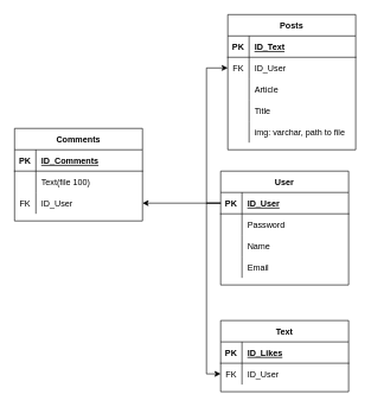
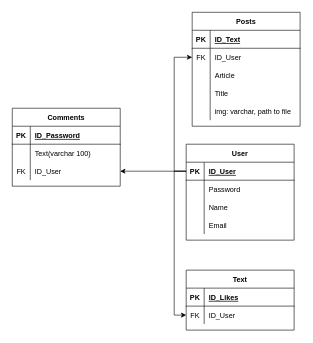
  <mxCell id="0" />
  <mxCell id="1" parent="0" />
  <mxCell id="2" value="User" style="shape=table;startSize=30;container=1;collapsible=1;childLayout=tableLayout;fixedRows=1;rowLines=0;fontStyle=1;align=center;resizeLast=1;" vertex="1" parent="1"><mxGeometry x="310" y="240" width="180" height="160" as="geometry" /></mxCell>
  <mxCell id="3" value="" style="shape=tableRow;horizontal=0;startSize=0;swimlaneHead=0;swimlaneBody=0;fillColor=none;collapsible=0;dropTarget=0;points=[[0,0.5],[1,0.5]];portConstraint=eastwest;top=0;left=0;right=0;bottom=1;" vertex="1" parent="2"><mxGeometry y="30" width="180" height="30" as="geometry" /></mxCell>
  <mxCell id="4" value="PK" style="shape=partialRectangle;connectable=0;fillColor=none;top=0;left=0;bottom=0;right=0;fontStyle=1;overflow=hidden;" vertex="1" parent="3"><mxGeometry width="30" height="30" as="geometry"><mxRectangle width="30" height="30" as="alternateBounds" /></mxGeometry></mxCell>
  <mxCell id="5" value="ID_User" style="shape=partialRectangle;connectable=0;fillColor=none;top=0;left=0;bottom=0;right=0;align=left;spacingLeft=6;fontStyle=5;overflow=hidden;" vertex="1" parent="3"><mxGeometry x="30" width="150" height="30" as="geometry"><mxRectangle width="150" height="30" as="alternateBounds" /></mxGeometry></mxCell>
  <mxCell id="6" value="" style="shape=tableRow;horizontal=0;startSize=0;swimlaneHead=0;swimlaneBody=0;fillColor=none;collapsible=0;dropTarget=0;points=[[0,0.5],[1,0.5]];portConstraint=eastwest;top=0;left=0;right=0;bottom=0;" vertex="1" parent="2"><mxGeometry y="60" width="180" height="30" as="geometry" /></mxCell>
  <mxCell id="7" value="" style="shape=partialRectangle;connectable=0;fillColor=none;top=0;left=0;bottom=0;right=0;editable=1;overflow=hidden;" vertex="1" parent="6"><mxGeometry width="30" height="30" as="geometry"><mxRectangle width="30" height="30" as="alternateBounds" /></mxGeometry></mxCell>
  <mxCell id="8" value="Password" style="shape=partialRectangle;connectable=0;fillColor=none;top=0;left=0;bottom=0;right=0;align=left;spacingLeft=6;overflow=hidden;" vertex="1" parent="6"><mxGeometry x="30" width="150" height="30" as="geometry"><mxRectangle width="150" height="30" as="alternateBounds" /></mxGeometry></mxCell>
  <mxCell id="9" value="" style="shape=tableRow;horizontal=0;startSize=0;swimlaneHead=0;swimlaneBody=0;fillColor=none;collapsible=0;dropTarget=0;points=[[0,0.5],[1,0.5]];portConstraint=eastwest;top=0;left=0;right=0;bottom=0;" vertex="1" parent="2"><mxGeometry y="90" width="180" height="30" as="geometry" /></mxCell>
  <mxCell id="10" value="" style="shape=partialRectangle;connectable=0;fillColor=none;top=0;left=0;bottom=0;right=0;editable=1;overflow=hidden;" vertex="1" parent="9"><mxGeometry width="30" height="30" as="geometry"><mxRectangle width="30" height="30" as="alternateBounds" /></mxGeometry></mxCell>
  <mxCell id="11" value="Name" style="shape=partialRectangle;connectable=0;fillColor=none;top=0;left=0;bottom=0;right=0;align=left;spacingLeft=6;overflow=hidden;" vertex="1" parent="9"><mxGeometry x="30" width="150" height="30" as="geometry"><mxRectangle width="150" height="30" as="alternateBounds" /></mxGeometry></mxCell>
  <mxCell id="12" value="" style="shape=tableRow;horizontal=0;startSize=0;swimlaneHead=0;swimlaneBody=0;fillColor=none;collapsible=0;dropTarget=0;points=[[0,0.5],[1,0.5]];portConstraint=eastwest;top=0;left=0;right=0;bottom=0;" vertex="1" parent="2"><mxGeometry y="120" width="180" height="30" as="geometry" /></mxCell>
  <mxCell id="13" value="" style="shape=partialRectangle;connectable=0;fillColor=none;top=0;left=0;bottom=0;right=0;editable=1;overflow=hidden;" vertex="1" parent="12"><mxGeometry width="30" height="30" as="geometry"><mxRectangle width="30" height="30" as="alternateBounds" /></mxGeometry></mxCell>
  <mxCell id="14" value="Email" style="shape=partialRectangle;connectable=0;fillColor=none;top=0;left=0;bottom=0;right=0;align=left;spacingLeft=6;overflow=hidden;" vertex="1" parent="12"><mxGeometry x="30" width="150" height="30" as="geometry"><mxRectangle width="150" height="30" as="alternateBounds" /></mxGeometry></mxCell>
  <mxCell id="15" value="Text" style="shape=table;startSize=30;container=1;collapsible=1;childLayout=tableLayout;fixedRows=1;rowLines=0;fontStyle=1;align=center;resizeLast=1;" vertex="1" parent="1"><mxGeometry x="310" y="450" width="180" height="100" as="geometry" /></mxCell>
  <mxCell id="16" value="" style="shape=tableRow;horizontal=0;startSize=0;swimlaneHead=0;swimlaneBody=0;fillColor=none;collapsible=0;dropTarget=0;points=[[0,0.5],[1,0.5]];portConstraint=eastwest;top=0;left=0;right=0;bottom=1;" vertex="1" parent="15"><mxGeometry y="30" width="180" height="30" as="geometry" /></mxCell>
  <mxCell id="17" value="PK" style="shape=partialRectangle;connectable=0;fillColor=none;top=0;left=0;bottom=0;right=0;fontStyle=1;overflow=hidden;" vertex="1" parent="16"><mxGeometry width="30" height="30" as="geometry"><mxRectangle width="30" height="30" as="alternateBounds" /></mxGeometry></mxCell>
  <mxCell id="18" value="ID_Likes" style="shape=partialRectangle;connectable=0;fillColor=none;top=0;left=0;bottom=0;right=0;align=left;spacingLeft=6;fontStyle=5;overflow=hidden;" vertex="1" parent="16"><mxGeometry x="30" width="150" height="30" as="geometry"><mxRectangle width="150" height="30" as="alternateBounds" /></mxGeometry></mxCell>
  <mxCell id="19" value="" style="shape=tableRow;horizontal=0;startSize=0;swimlaneHead=0;swimlaneBody=0;fillColor=none;collapsible=0;dropTarget=0;points=[[0,0.5],[1,0.5]];portConstraint=eastwest;top=0;left=0;right=0;bottom=0;" vertex="1" parent="15"><mxGeometry y="60" width="180" height="30" as="geometry" /></mxCell>
  <mxCell id="20" value="FK" style="shape=partialRectangle;connectable=0;fillColor=none;top=0;left=0;bottom=0;right=0;editable=1;overflow=hidden;" vertex="1" parent="19"><mxGeometry width="30" height="30" as="geometry"><mxRectangle width="30" height="30" as="alternateBounds" /></mxGeometry></mxCell>
  <mxCell id="21" value="ID_User" style="shape=partialRectangle;connectable=0;fillColor=none;top=0;left=0;bottom=0;right=0;align=left;spacingLeft=6;overflow=hidden;" vertex="1" parent="19"><mxGeometry x="30" width="150" height="30" as="geometry"><mxRectangle width="150" height="30" as="alternateBounds" /></mxGeometry></mxCell>
  <mxCell id="22" value="Comments" style="shape=table;startSize=30;container=1;collapsible=1;childLayout=tableLayout;fixedRows=1;rowLines=0;fontStyle=1;align=center;resizeLast=1;" vertex="1" parent="1"><mxGeometry x="20" y="180" width="180" height="130" as="geometry" /></mxCell>
  <mxCell id="23" value="" style="shape=tableRow;horizontal=0;startSize=0;swimlaneHead=0;swimlaneBody=0;fillColor=none;collapsible=0;dropTarget=0;points=[[0,0.5],[1,0.5]];portConstraint=eastwest;top=0;left=0;right=0;bottom=1;" vertex="1" parent="22"><mxGeometry y="30" width="180" height="30" as="geometry" /></mxCell>
  <mxCell id="24" value="PK" style="shape=partialRectangle;connectable=0;fillColor=none;top=0;left=0;bottom=0;right=0;fontStyle=1;overflow=hidden;" vertex="1" parent="23"><mxGeometry width="30" height="30" as="geometry"><mxRectangle width="30" height="30" as="alternateBounds" /></mxGeometry></mxCell>
- <mxCell id="25" value="ID_Comments" style="shape=partialRectangle;connectable=0;fillColor=none;top=0;left=0;bottom=0;right=0;align=left;spacingLeft=6;fontStyle=5;overflow=hidden;" vertex="1" parent="23"><mxGeometry x="30" width="150" height="30" as="geometry"><mxRectangle width="150" height="30" as="alternateBounds" /></mxGeometry></mxCell>
+ <mxCell id="25" value="ID_Password" style="shape=partialRectangle;connectable=0;fillColor=none;top=0;left=0;bottom=0;right=0;align=left;spacingLeft=6;fontStyle=5;overflow=hidden;" vertex="1" parent="23"><mxGeometry x="30" width="150" height="30" as="geometry"><mxRectangle width="150" height="30" as="alternateBounds" /></mxGeometry></mxCell>
  <mxCell id="26" value="" style="shape=tableRow;horizontal=0;startSize=0;swimlaneHead=0;swimlaneBody=0;fillColor=none;collapsible=0;dropTarget=0;points=[[0,0.5],[1,0.5]];portConstraint=eastwest;top=0;left=0;right=0;bottom=0;" vertex="1" parent="22"><mxGeometry y="60" width="180" height="30" as="geometry" /></mxCell>
  <mxCell id="27" value="" style="shape=partialRectangle;connectable=0;fillColor=none;top=0;left=0;bottom=0;right=0;editable=1;overflow=hidden;" vertex="1" parent="26"><mxGeometry width="30" height="30" as="geometry"><mxRectangle width="30" height="30" as="alternateBounds" /></mxGeometry></mxCell>
- <mxCell id="28" value="Text(file 100)" style="shape=partialRectangle;connectable=0;fillColor=none;top=0;left=0;bottom=0;right=0;align=left;spacingLeft=6;overflow=hidden;" vertex="1" parent="26"><mxGeometry x="30" width="150" height="30" as="geometry"><mxRectangle width="150" height="30" as="alternateBounds" /></mxGeometry></mxCell>
+ <mxCell id="28" value="Text(varchar 100)" style="shape=partialRectangle;connectable=0;fillColor=none;top=0;left=0;bottom=0;right=0;align=left;spacingLeft=6;overflow=hidden;" vertex="1" parent="26"><mxGeometry x="30" width="150" height="30" as="geometry"><mxRectangle width="150" height="30" as="alternateBounds" /></mxGeometry></mxCell>
  <mxCell id="29" value="" style="shape=tableRow;horizontal=0;startSize=0;swimlaneHead=0;swimlaneBody=0;fillColor=none;collapsible=0;dropTarget=0;points=[[0,0.5],[1,0.5]];portConstraint=eastwest;top=0;left=0;right=0;bottom=0;strokeColor=default;" vertex="1" parent="22"><mxGeometry y="90" width="180" height="30" as="geometry" /></mxCell>
  <mxCell id="30" value="FK" style="shape=partialRectangle;connectable=0;fillColor=none;top=0;left=0;bottom=0;right=0;editable=1;overflow=hidden;" vertex="1" parent="29"><mxGeometry width="30" height="30" as="geometry"><mxRectangle width="30" height="30" as="alternateBounds" /></mxGeometry></mxCell>
  <mxCell id="31" value="ID_User" style="shape=partialRectangle;connectable=0;fillColor=none;top=0;left=0;bottom=0;right=0;align=left;spacingLeft=6;overflow=hidden;fontStyle=0" vertex="1" parent="29"><mxGeometry x="30" width="150" height="30" as="geometry"><mxRectangle width="150" height="30" as="alternateBounds" /></mxGeometry></mxCell>
  <mxCell id="32" value="Posts" style="shape=table;startSize=30;container=1;collapsible=1;childLayout=tableLayout;fixedRows=1;rowLines=0;fontStyle=1;align=center;resizeLast=1;" vertex="1" parent="1"><mxGeometry x="320" y="20" width="180" height="190" as="geometry" /></mxCell>
  <mxCell id="33" value="" style="shape=tableRow;horizontal=0;startSize=0;swimlaneHead=0;swimlaneBody=0;fillColor=none;collapsible=0;dropTarget=0;points=[[0,0.5],[1,0.5]];portConstraint=eastwest;top=0;left=0;right=0;bottom=1;" vertex="1" parent="32"><mxGeometry y="30" width="180" height="30" as="geometry" /></mxCell>
  <mxCell id="34" value="PK" style="shape=partialRectangle;connectable=0;fillColor=none;top=0;left=0;bottom=0;right=0;fontStyle=1;overflow=hidden;" vertex="1" parent="33"><mxGeometry width="30" height="30" as="geometry"><mxRectangle width="30" height="30" as="alternateBounds" /></mxGeometry></mxCell>
  <mxCell id="35" value="ID_Text" style="shape=partialRectangle;connectable=0;fillColor=none;top=0;left=0;bottom=0;right=0;align=left;spacingLeft=6;fontStyle=5;overflow=hidden;" vertex="1" parent="33"><mxGeometry x="30" width="150" height="30" as="geometry"><mxRectangle width="150" height="30" as="alternateBounds" /></mxGeometry></mxCell>
  <mxCell id="36" value="" style="shape=tableRow;horizontal=0;startSize=0;swimlaneHead=0;swimlaneBody=0;fillColor=none;collapsible=0;dropTarget=0;points=[[0,0.5],[1,0.5]];portConstraint=eastwest;top=0;left=0;right=0;bottom=0;" vertex="1" parent="32"><mxGeometry y="60" width="180" height="30" as="geometry" /></mxCell>
  <mxCell id="37" value="FK" style="shape=partialRectangle;connectable=0;fillColor=none;top=0;left=0;bottom=0;right=0;editable=1;overflow=hidden;" vertex="1" parent="36"><mxGeometry width="30" height="30" as="geometry"><mxRectangle width="30" height="30" as="alternateBounds" /></mxGeometry></mxCell>
  <mxCell id="38" value="ID_User" style="shape=partialRectangle;connectable=0;fillColor=none;top=0;left=0;bottom=0;right=0;align=left;spacingLeft=6;overflow=hidden;" vertex="1" parent="36"><mxGeometry x="30" width="150" height="30" as="geometry"><mxRectangle width="150" height="30" as="alternateBounds" /></mxGeometry></mxCell>
  <mxCell id="39" value="" style="shape=tableRow;horizontal=0;startSize=0;swimlaneHead=0;swimlaneBody=0;fillColor=none;collapsible=0;dropTarget=0;points=[[0,0.5],[1,0.5]];portConstraint=eastwest;top=0;left=0;right=0;bottom=0;" vertex="1" parent="32"><mxGeometry y="90" width="180" height="30" as="geometry" /></mxCell>
  <mxCell id="40" value="" style="shape=partialRectangle;connectable=0;fillColor=none;top=0;left=0;bottom=0;right=0;editable=1;overflow=hidden;" vertex="1" parent="39"><mxGeometry width="30" height="30" as="geometry"><mxRectangle width="30" height="30" as="alternateBounds" /></mxGeometry></mxCell>
  <mxCell id="41" value="Article" style="shape=partialRectangle;connectable=0;fillColor=none;top=0;left=0;bottom=0;right=0;align=left;spacingLeft=6;overflow=hidden;" vertex="1" parent="39"><mxGeometry x="30" width="150" height="30" as="geometry"><mxRectangle width="150" height="30" as="alternateBounds" /></mxGeometry></mxCell>
  <mxCell id="42" value="" style="shape=tableRow;horizontal=0;startSize=0;swimlaneHead=0;swimlaneBody=0;fillColor=none;collapsible=0;dropTarget=0;points=[[0,0.5],[1,0.5]];portConstraint=eastwest;top=0;left=0;right=0;bottom=0;" vertex="1" parent="32"><mxGeometry y="120" width="180" height="30" as="geometry" /></mxCell>
  <mxCell id="43" value="" style="shape=partialRectangle;connectable=0;fillColor=none;top=0;left=0;bottom=0;right=0;editable=1;overflow=hidden;" vertex="1" parent="42"><mxGeometry width="30" height="30" as="geometry"><mxRectangle width="30" height="30" as="alternateBounds" /></mxGeometry></mxCell>
  <mxCell id="44" value="Title" style="shape=partialRectangle;connectable=0;fillColor=none;top=0;left=0;bottom=0;right=0;align=left;spacingLeft=6;overflow=hidden;" vertex="1" parent="42"><mxGeometry x="30" width="150" height="30" as="geometry"><mxRectangle width="150" height="30" as="alternateBounds" /></mxGeometry></mxCell>
  <mxCell id="45" value="" style="shape=tableRow;horizontal=0;startSize=0;swimlaneHead=0;swimlaneBody=0;fillColor=none;collapsible=0;dropTarget=0;points=[[0,0.5],[1,0.5]];portConstraint=eastwest;top=0;left=0;right=0;bottom=0;" vertex="1" parent="32"><mxGeometry y="150" width="180" height="30" as="geometry" /></mxCell>
  <mxCell id="46" value="" style="shape=partialRectangle;connectable=0;fillColor=none;top=0;left=0;bottom=0;right=0;editable=1;overflow=hidden;" vertex="1" parent="45"><mxGeometry width="30" height="30" as="geometry"><mxRectangle width="30" height="30" as="alternateBounds" /></mxGeometry></mxCell>
  <mxCell id="47" value="img: varchar, path to file" style="shape=partialRectangle;connectable=0;fillColor=none;top=0;left=0;bottom=0;right=0;align=left;spacingLeft=6;overflow=hidden;" vertex="1" parent="45"><mxGeometry x="30" width="150" height="30" as="geometry"><mxRectangle width="150" height="30" as="alternateBounds" /></mxGeometry></mxCell>
  <mxCell id="48" style="edgeStyle=orthogonalEdgeStyle;rounded=0;orthogonalLoop=1;jettySize=auto;html=1;exitX=0;exitY=0.5;exitDx=0;exitDy=0;entryX=1;entryY=0.5;entryDx=0;entryDy=0;" edge="1" parent="1" source="3" target="29"><mxGeometry relative="1" as="geometry" /></mxCell>
  <mxCell id="49" style="edgeStyle=orthogonalEdgeStyle;rounded=0;orthogonalLoop=1;jettySize=auto;html=1;exitX=0;exitY=0.5;exitDx=0;exitDy=0;entryX=0;entryY=0.5;entryDx=0;entryDy=0;" edge="1" parent="1" source="3" target="36"><mxGeometry relative="1" as="geometry" /></mxCell>
  <mxCell id="50" style="edgeStyle=orthogonalEdgeStyle;rounded=0;orthogonalLoop=1;jettySize=auto;html=1;entryX=0;entryY=0.5;entryDx=0;entryDy=0;" edge="1" parent="1" source="3" target="19"><mxGeometry relative="1" as="geometry" /></mxCell>
